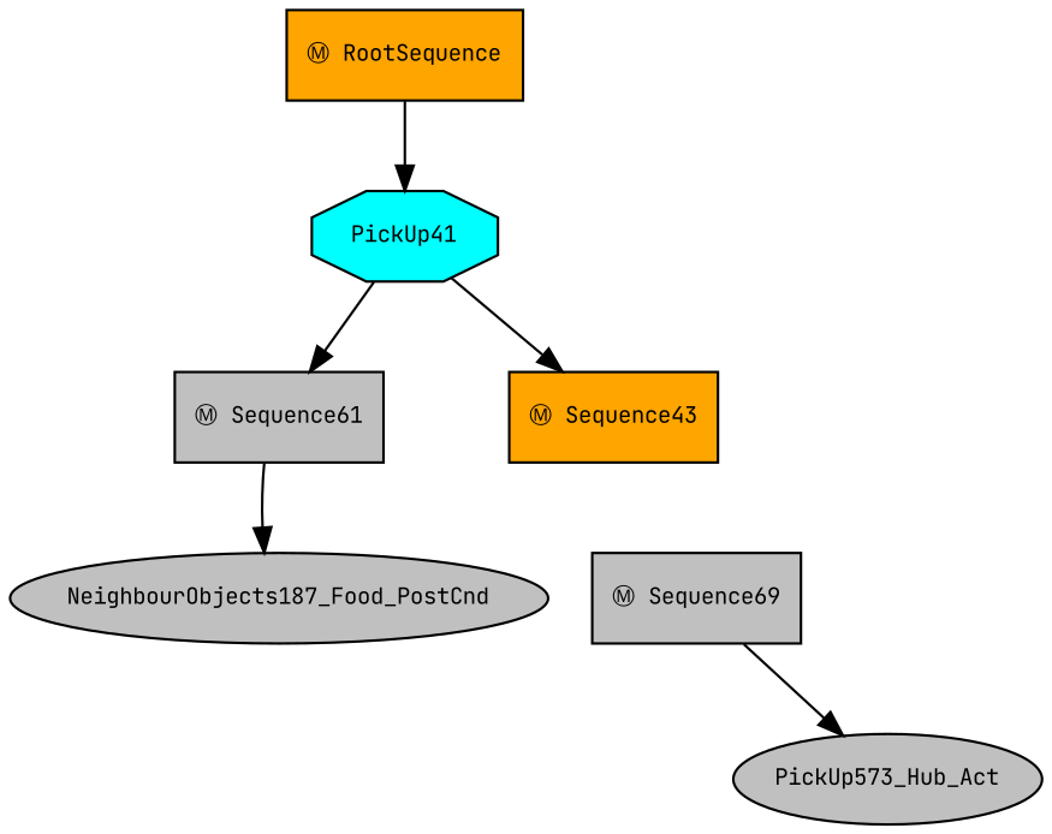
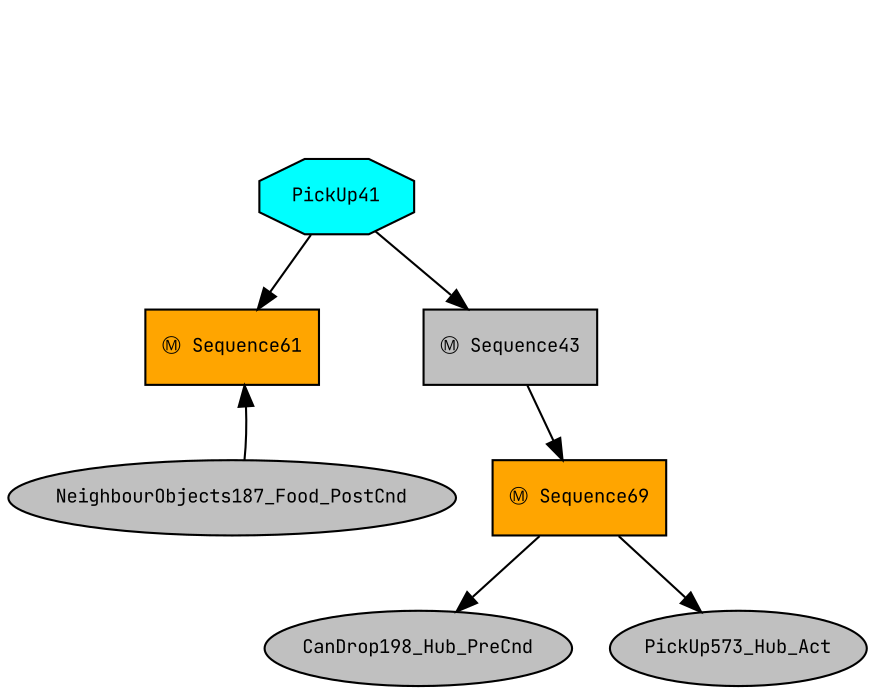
  digraph {
    fontname="JetBrains Mono"
    ordering=out
    node [fillcolor=orange fontcolor=black fontname="JetBrains Mono" fontsize=9 shape=box style=filled]
    edge [fontname="JetBrains Mono"]
-   n1 [label="Ⓜ RootSequence"]
    n2 [fillcolor=cyan label=PickUp41 shape=octagon]
-   n3 [fillcolor=gray label="Ⓜ Sequence61"]
-   n4 [label="Ⓜ Sequence43"]
+   n3 [label="Ⓜ Sequence61"]
+   n4 [fillcolor=gray label="Ⓜ Sequence43"]
    n5 [fillcolor=gray label=NeighbourObjects187_Food_PostCnd shape=ellipse]
-   n6 [fillcolor=gray label="Ⓜ Sequence69"]
+   n6 [label="Ⓜ Sequence69"]
+   n7 [fillcolor=gray label=CanDrop198_Hub_PreCnd shape=ellipse]
    n8 [fillcolor=gray label=PickUp573_Hub_Act shape=ellipse]
-   n1 -> n2
    n2 -> n3
    n2 -> n4
-   n3 -> n5
+   n5 -> n3
+   n4 -> n6
+   n6 -> n7
    n6 -> n8
  }
